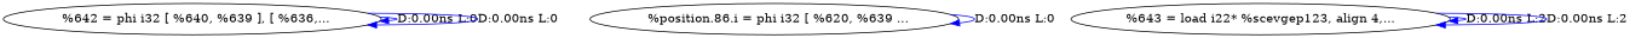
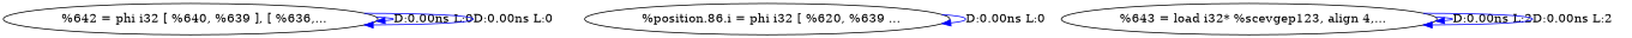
  digraph {
    edge [color=blue]
    n1 [label="  %642 = phi i32 [ %640, %639 ], [ %636,..."]
    n2 [label="  %position.86.i = phi i32 [ %620, %639 ..."]
-   n3 [label="%643 = load i22* %scevgep123, align 4,..."]
+   n3 [label="  %643 = load i32* %scevgep123, align 4,..."]
    n1 -> n1 [label="D:0.00ns L:0"]
    n1 -> n1 [label="D:0.00ns L:0"]
    n2 -> n2 [label="D:0.00ns L:0"]
    n3 -> n3 [label="D:0.00ns L:2"]
    n3 -> n3 [label="D:0.00ns L:2"]
  }
